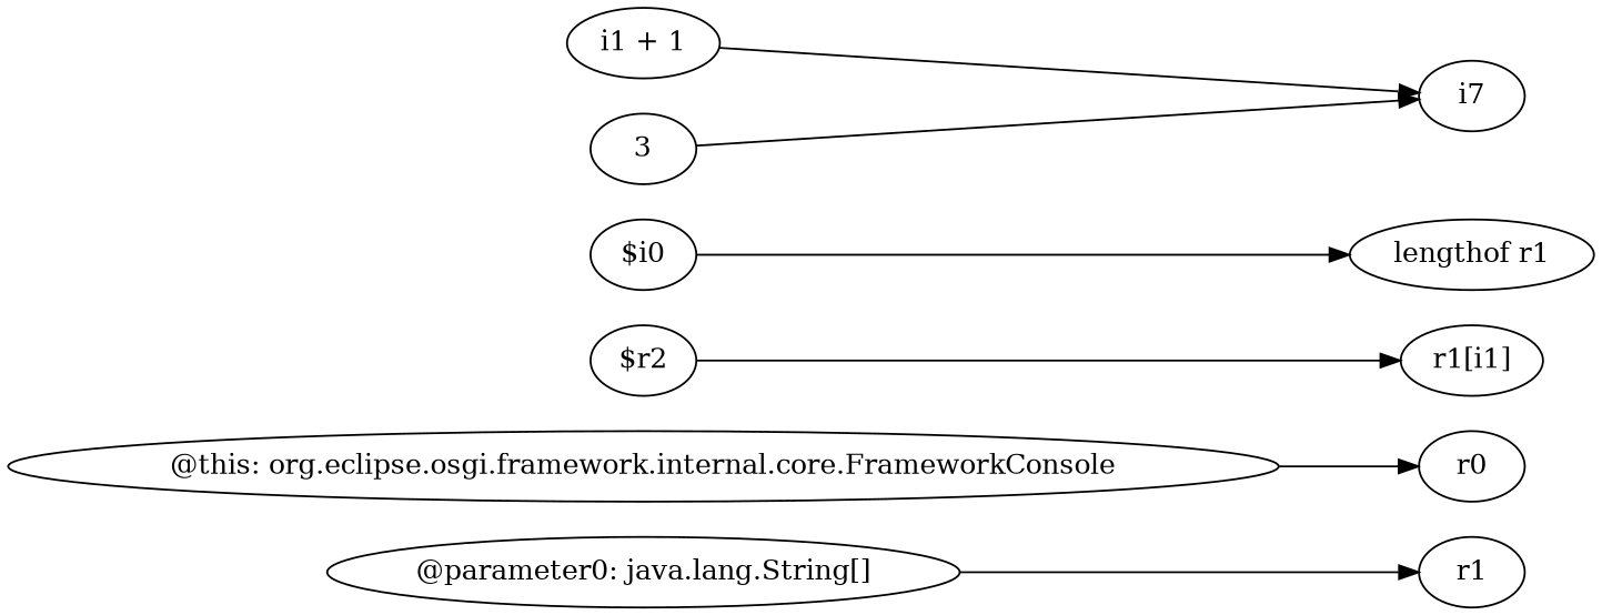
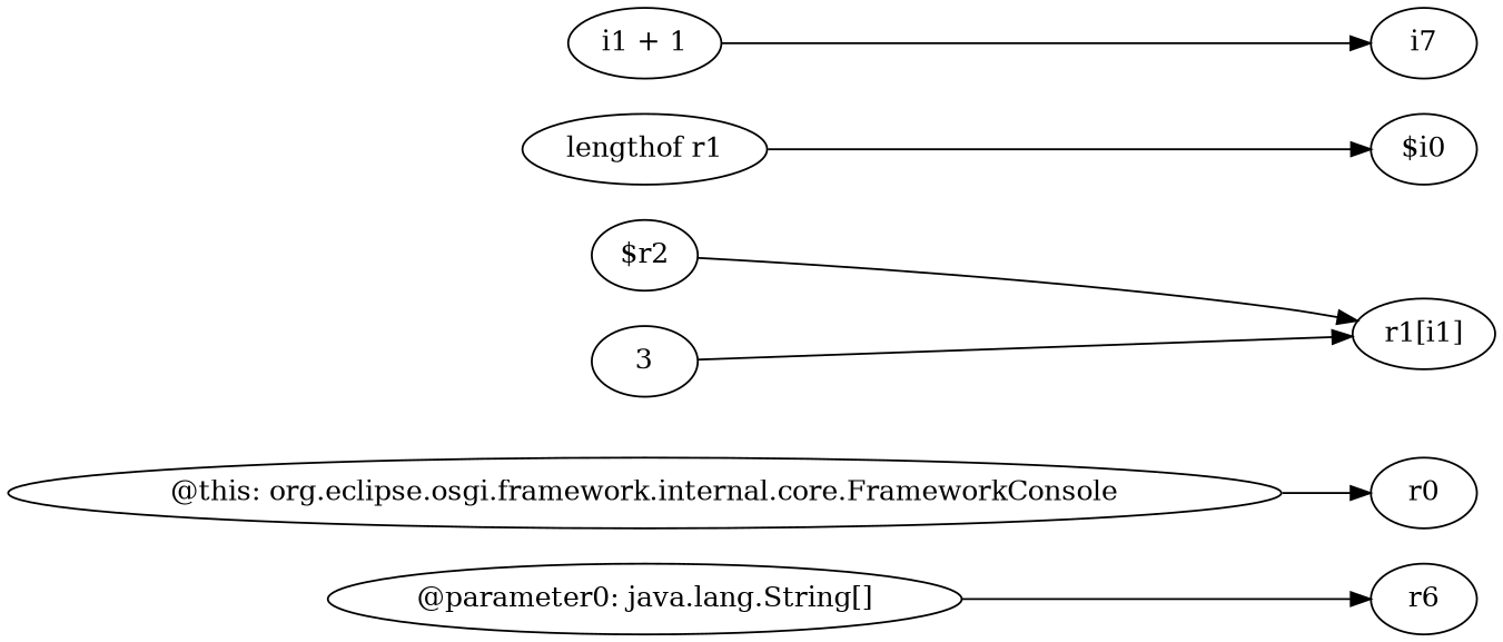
  digraph {
    rankdir=LR
    n1 [label="@parameter0: java.lang.String[]"]
-   n2 [label=r1]
+   n2 [label=r6]
    n3 [label="@this: org.eclipse.osgi.framework.internal.core.FrameworkConsole"]
    n4 [label=r0]
    n5 [label="r1[i1]"]
    n6 [label="$r2"]
    n7 [label="lengthof r1"]
    n8 [label="$i0"]
    n9 [label="i1 + 1"]
    n10 [label=i7]
    n11 [label=3]
    n1 -> n2
    n3 -> n4
    n6 -> n5
-   n8 -> n7
+   n7 -> n8
    n9 -> n10
-   n11 -> n10
+   n11 -> n5
  }
